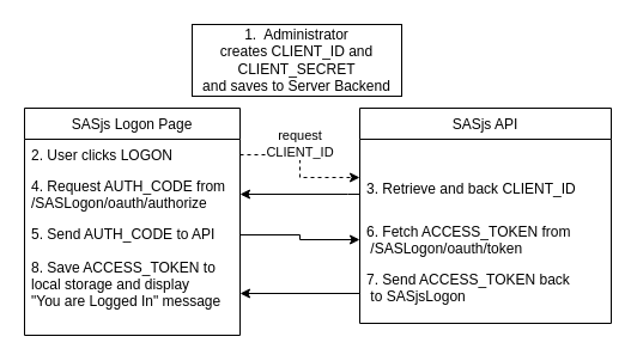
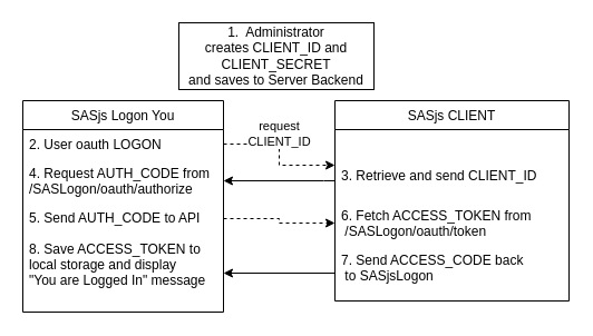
  <mxCell id="0" />
  <mxCell id="1" parent="0" />
- <mxCell id="2" value="SASjs Logon Page" style="swimlane;fontStyle=0;childLayout=stackLayout;horizontal=1;startSize=26;horizontalStack=0;resizeParent=1;resizeParentMax=0;resizeLast=0;collapsible=1;marginBottom=0;" vertex="1" parent="1"><mxGeometry x="20" y="90" width="180" height="190" as="geometry" /></mxCell>
- <mxCell id="3" value="2. User clicks LOGON" style="text;strokeColor=none;fillColor=none;align=left;verticalAlign=top;spacingLeft=4;spacingRight=4;overflow=hidden;rotatable=0;points=[[0,0.5],[1,0.5]];portConstraint=eastwest;" vertex="1" parent="2"><mxGeometry y="26" width="180" height="26" as="geometry" /></mxCell>
+ <mxCell id="2" value="SASjs Logon You" style="swimlane;fontStyle=0;childLayout=stackLayout;horizontal=1;startSize=26;horizontalStack=0;resizeParent=1;resizeParentMax=0;resizeLast=0;collapsible=1;marginBottom=0;" vertex="1" parent="1"><mxGeometry x="20" y="90" width="180" height="190" as="geometry" /></mxCell>
+ <mxCell id="3" value="2. User oauth LOGON" style="text;strokeColor=none;fillColor=none;align=left;verticalAlign=top;spacingLeft=4;spacingRight=4;overflow=hidden;rotatable=0;points=[[0,0.5],[1,0.5]];portConstraint=eastwest;" vertex="1" parent="2"><mxGeometry y="26" width="180" height="26" as="geometry" /></mxCell>
  <mxCell id="4" value="4. Request AUTH_CODE from &#10;/SASLogon/oauth/authorize" style="text;strokeColor=none;fillColor=none;align=left;verticalAlign=top;spacingLeft=4;spacingRight=4;overflow=hidden;rotatable=0;points=[[0,0.5],[1,0.5]];portConstraint=eastwest;" vertex="1" parent="2"><mxGeometry y="52" width="180" height="40" as="geometry" /></mxCell>
  <mxCell id="5" value="5. Send AUTH_CODE to API" style="text;strokeColor=none;fillColor=none;align=left;verticalAlign=top;spacingLeft=4;spacingRight=4;overflow=hidden;rotatable=0;points=[[0,0.5],[1,0.5]];portConstraint=eastwest;" vertex="1" parent="2"><mxGeometry y="92" width="180" height="28" as="geometry" /></mxCell>
  <mxCell id="6" value="8. Save ACCESS_TOKEN to&#10;local storage and display &#10;&quot;You are Logged In&quot; message" style="text;strokeColor=none;fillColor=none;align=left;verticalAlign=top;spacingLeft=4;spacingRight=4;overflow=hidden;rotatable=0;points=[[0,0.5],[1,0.5]];portConstraint=eastwest;" vertex="1" parent="2"><mxGeometry y="120" width="180" height="70" as="geometry" /></mxCell>
- <mxCell id="7" value="SASjs API" style="swimlane;fontStyle=0;childLayout=stackLayout;horizontal=1;startSize=26;horizontalStack=0;resizeParent=1;resizeParentMax=0;resizeLast=0;collapsible=1;marginBottom=0;" vertex="1" parent="1"><mxGeometry x="300" y="90" width="210" height="180" as="geometry" /></mxCell>
- <mxCell id="8" value="&#10;&#10;3. Retrieve and back CLIENT_ID" style="text;strokeColor=none;fillColor=none;align=left;verticalAlign=top;spacingLeft=4;spacingRight=4;overflow=hidden;rotatable=0;points=[[0,0.5],[1,0.5]];portConstraint=eastwest;" vertex="1" parent="7"><mxGeometry y="26" width="210" height="64" as="geometry" /></mxCell>
+ <mxCell id="7" value="SASjs CLIENT" style="swimlane;fontStyle=0;childLayout=stackLayout;horizontal=1;startSize=26;horizontalStack=0;resizeParent=1;resizeParentMax=0;resizeLast=0;collapsible=1;marginBottom=0;" vertex="1" parent="1"><mxGeometry x="300" y="90" width="210" height="180" as="geometry" /></mxCell>
+ <mxCell id="8" value="&#10;&#10;3. Retrieve and send CLIENT_ID" style="text;strokeColor=none;fillColor=none;align=left;verticalAlign=top;spacingLeft=4;spacingRight=4;overflow=hidden;rotatable=0;points=[[0,0.5],[1,0.5]];portConstraint=eastwest;" vertex="1" parent="7"><mxGeometry y="26" width="210" height="64" as="geometry" /></mxCell>
  <mxCell id="9" value="6. Fetch ACCESS_TOKEN from&#10; /SASLogon/oauth/token " style="text;strokeColor=none;fillColor=none;align=left;verticalAlign=top;spacingLeft=4;spacingRight=4;overflow=hidden;rotatable=0;points=[[0,0.5],[1,0.5]];portConstraint=eastwest;" vertex="1" parent="7"><mxGeometry y="90" width="210" height="40" as="geometry" /></mxCell>
- <mxCell id="10" value="7. Send ACCESS_TOKEN back&#10; to SASjsLogon" style="text;strokeColor=none;fillColor=none;align=left;verticalAlign=top;spacingLeft=4;spacingRight=4;overflow=hidden;rotatable=0;points=[[0,0.5],[1,0.5]];portConstraint=eastwest;" vertex="1" parent="7"><mxGeometry y="130" width="210" height="50" as="geometry" /></mxCell>
+ <mxCell id="10" value="7. Send ACCESS_CODE back&#10; to SASjsLogon" style="text;strokeColor=none;fillColor=none;align=left;verticalAlign=top;spacingLeft=4;spacingRight=4;overflow=hidden;rotatable=0;points=[[0,0.5],[1,0.5]];portConstraint=eastwest;" vertex="1" parent="7"><mxGeometry y="130" width="210" height="50" as="geometry" /></mxCell>
  <mxCell id="11" value="request &lt;br&gt;CLIENT_ID" style="edgeStyle=orthogonalEdgeStyle;rounded=0;orthogonalLoop=1;jettySize=auto;html=1;exitX=1;exitY=0.5;exitDx=0;exitDy=0;entryX=0;entryY=0.5;entryDx=0;entryDy=0;dashed=1;" edge="1" parent="1" source="3" target="8"><mxGeometry x="-0.16" y="-9" relative="1" as="geometry"><mxPoint x="9" y="-9" as="offset" /></mxGeometry></mxCell>
- <mxCell id="12" style="edgeStyle=orthogonalEdgeStyle;rounded=0;orthogonalLoop=1;jettySize=auto;html=1;exitX=1;exitY=0.5;exitDx=0;exitDy=0;" edge="1" parent="1" source="5" target="9"><mxGeometry relative="1" as="geometry"><Array as="points"><mxPoint x="250" y="196" /><mxPoint x="250" y="200" /></Array></mxGeometry></mxCell>
+ <mxCell id="12" style="edgeStyle=orthogonalEdgeStyle;rounded=0;orthogonalLoop=1;jettySize=auto;html=1;exitX=1;exitY=0.5;exitDx=0;exitDy=0;dashed=1;" edge="1" parent="1" source="5" target="9"><mxGeometry relative="1" as="geometry"><Array as="points"><mxPoint x="250" y="196" /><mxPoint x="250" y="200" /></Array></mxGeometry></mxCell>
  <mxCell id="13" style="edgeStyle=orthogonalEdgeStyle;rounded=0;orthogonalLoop=1;jettySize=auto;html=1;" edge="1" parent="1" source="8" target="4"><mxGeometry relative="1" as="geometry"><Array as="points"><mxPoint x="290" y="162" /><mxPoint x="290" y="162" /></Array></mxGeometry></mxCell>
  <mxCell id="14" style="edgeStyle=orthogonalEdgeStyle;rounded=0;orthogonalLoop=1;jettySize=auto;html=1;entryX=1;entryY=0.5;entryDx=0;entryDy=0;" edge="1" parent="1" source="10" target="6"><mxGeometry relative="1" as="geometry" /></mxCell>
  <mxCell id="15" value="&lt;span&gt;1.&amp;nbsp; Administrator creates&amp;nbsp;CLIENT_ID and CLIENT_SECRET&lt;/span&gt;&lt;br&gt;&lt;span&gt;and saves to Server Backend&lt;/span&gt;" style="rounded=0;whiteSpace=wrap;html=1;" vertex="1" parent="1"><mxGeometry x="160" y="20" width="175" height="60" as="geometry" /></mxCell>
